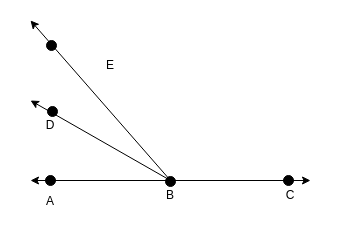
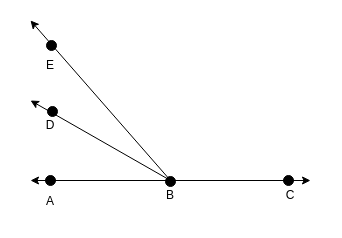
  <mxCell id="0" />
  <mxCell id="1" parent="0" />
  <mxCell id="2" value="" style="endArrow=classic;startArrow=classic;html=1;" edge="1" parent="1"><mxGeometry width="50" height="50" relative="1" as="geometry"><mxPoint x="30" y="180" as="sourcePoint" /><mxPoint x="310" y="180" as="targetPoint" /></mxGeometry></mxCell>
  <mxCell id="3" value="" style="endArrow=classic;html=1;" edge="1" parent="1"><mxGeometry width="50" height="50" relative="1" as="geometry"><mxPoint x="170" y="180" as="sourcePoint" /><mxPoint x="30" y="20" as="targetPoint" /></mxGeometry></mxCell>
  <mxCell id="4" value="" style="endArrow=classic;html=1;" edge="1" parent="1"><mxGeometry width="50" height="50" relative="1" as="geometry"><mxPoint x="170" y="180" as="sourcePoint" /><mxPoint x="30" y="100" as="targetPoint" /></mxGeometry></mxCell>
  <mxCell id="5" value="B" style="text;html=1;strokeColor=none;fillColor=none;align=center;verticalAlign=middle;whiteSpace=wrap;rounded=0;" vertex="1" parent="1"><mxGeometry x="140" y="180" width="60" height="30" as="geometry" /></mxCell>
  <mxCell id="6" value="A" style="text;html=1;strokeColor=none;fillColor=none;align=center;verticalAlign=middle;whiteSpace=wrap;rounded=0;" vertex="1" parent="1"><mxGeometry x="20" y="186" width="60" height="30" as="geometry" /></mxCell>
  <mxCell id="7" value="C" style="text;html=1;strokeColor=none;fillColor=none;align=center;verticalAlign=middle;whiteSpace=wrap;rounded=0;" vertex="1" parent="1"><mxGeometry x="260" y="180" width="60" height="30" as="geometry" /></mxCell>
  <mxCell id="8" value="D" style="text;html=1;strokeColor=none;fillColor=none;align=center;verticalAlign=middle;whiteSpace=wrap;rounded=0;" vertex="1" parent="1"><mxGeometry x="20" y="110" width="60" height="30" as="geometry" /></mxCell>
- <mxCell id="9" value="E" style="text;html=1;strokeColor=none;fillColor=none;align=center;verticalAlign=middle;whiteSpace=wrap;rounded=0;" vertex="1" parent="1"><mxGeometry x="80" y="50" width="60" height="30" as="geometry" /></mxCell>
+ <mxCell id="9" value="E" style="text;html=1;strokeColor=none;fillColor=none;align=center;verticalAlign=middle;whiteSpace=wrap;rounded=0;" vertex="1" parent="1"><mxGeometry x="20" y="50" width="60" height="30" as="geometry" /></mxCell>
  <mxCell id="10" value="" style="ellipse;whiteSpace=wrap;html=1;aspect=fixed;fillColor=#000000;" vertex="1" parent="1"><mxGeometry x="165" y="176" width="10" height="10" as="geometry" /></mxCell>
  <mxCell id="11" value="" style="ellipse;whiteSpace=wrap;html=1;aspect=fixed;fillColor=#000000;" vertex="1" parent="1"><mxGeometry x="283" y="175" width="10" height="10" as="geometry" /></mxCell>
  <mxCell id="12" value="" style="ellipse;whiteSpace=wrap;html=1;aspect=fixed;fillColor=#000000;" vertex="1" parent="1"><mxGeometry x="45" y="175" width="10" height="10" as="geometry" /></mxCell>
  <mxCell id="13" value="" style="ellipse;whiteSpace=wrap;html=1;aspect=fixed;fillColor=#000000;" vertex="1" parent="1"><mxGeometry x="47" y="106" width="10" height="10" as="geometry" /></mxCell>
  <mxCell id="14" value="" style="ellipse;whiteSpace=wrap;html=1;aspect=fixed;fillColor=#000000;" vertex="1" parent="1"><mxGeometry x="46" y="40" width="10" height="10" as="geometry" /></mxCell>
